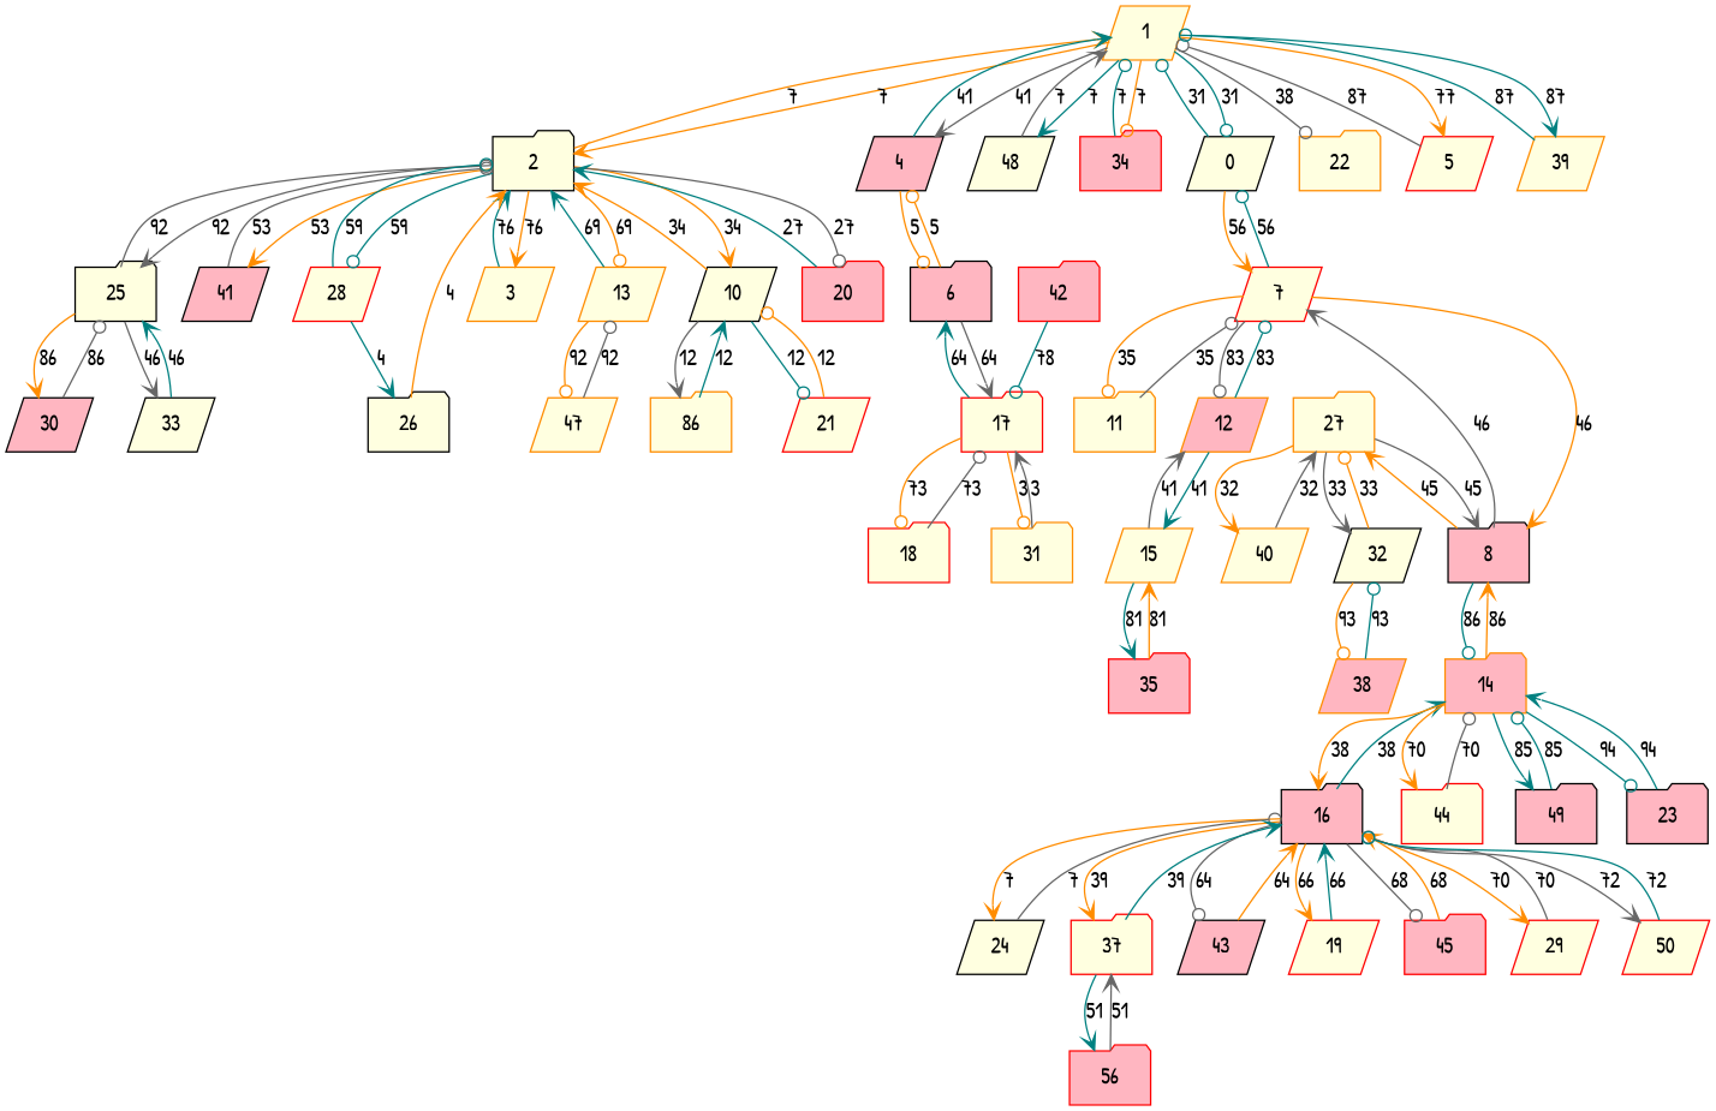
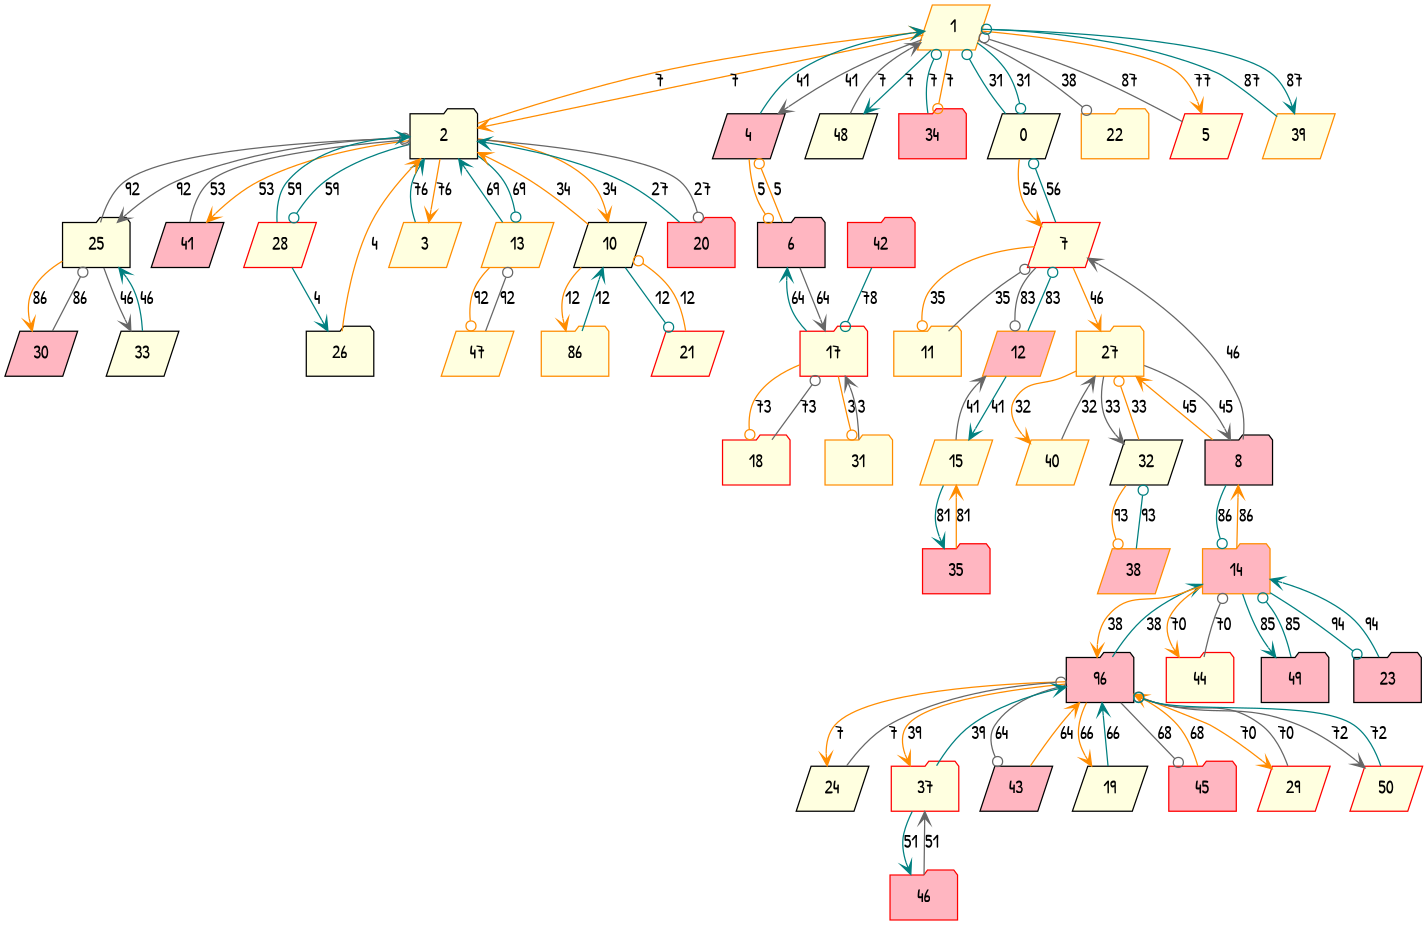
  digraph {
    fontname="Patrick Hand"
    node [color=black fillcolor=lightyellow fontname="Patrick Hand" shape=parallelogram style=filled]
    edge [arrowhead=vee color=darkorange fontname="Patrick Hand"]
    1 [color=darkorange]
    2 [shape=folder]
    4 [fillcolor=lightpink]
    48
    34 [color=red fillcolor=lightpink shape=folder]
    0
    22 [color=darkorange shape=folder]
    5 [color=red]
    39 [color=darkorange]
    10
    20 [color=red fillcolor=lightpink shape=folder]
    25 [shape=folder]
    41 [fillcolor=lightpink]
    28 [color=red]
    13 [color=darkorange]
    3 [color=darkorange]
    6 [fillcolor=lightpink shape=folder]
    7 [color=red]
    17 [color=red shape=folder]
    31 [color=darkorange shape=folder]
    18 [color=red shape=folder]
    42 [color=red fillcolor=lightpink shape=folder]
    26 [shape=folder]
    21 [color=red]
    n25 [color=darkorange label=86 shape=folder]
    33
    30 [fillcolor=lightpink]
    47 [color=darkorange]
-   16 [fillcolor=lightpink shape=folder]
+   16 [fillcolor=lightpink shape=folder label=96]
    24
    14 [color=darkorange fillcolor=lightpink shape=folder]
    37 [color=red shape=folder]
    43 [fillcolor=lightpink]
-   19 [color=red]
+   19
    45 [color=red fillcolor=lightpink shape=folder]
    29 [color=red]
    50 [color=red]
    8 [fillcolor=lightpink shape=folder]
    44 [color=red shape=folder]
    49 [fillcolor=lightpink shape=folder]
    23 [fillcolor=lightpink shape=folder]
-   46 [color=red fillcolor=lightpink shape=folder label=56]
+   46 [color=red fillcolor=lightpink shape=folder]
    11 [color=darkorange shape=folder]
    12 [color=darkorange fillcolor=lightpink]
    27 [color=darkorange shape=folder]
    40 [color=darkorange]
    32
    38 [color=darkorange fillcolor=lightpink]
    15 [color=darkorange]
    35 [color=red fillcolor=lightpink shape=folder]
    1 -> 2 [label=7]
    1 -> 4 [color=gray40 label=41]
    1 -> 48 [color=teal label=7]
    1 -> 34 [arrowhead=odot label=7]
    1 -> 0 [arrowhead=odot color=teal label=31]
    1 -> 22 [arrowhead=odot color=gray40 label=38]
    1 -> 5 [label=77]
    1 -> 39 [color=teal label=87]
    2 -> 1 [label=7]
    2 -> 10 [label=34]
    2 -> 20 [arrowhead=odot color=gray40 label=27]
    2 -> 25 [color=gray40 label=92]
    2 -> 41 [label=53]
    2 -> 28 [arrowhead=odot color=teal label=59]
-   2 -> 13 [arrowhead=odot label=69]
+   2 -> 13 [arrowhead=odot color=teal label=69]
    2 -> 3 [label=76]
    4 -> 1 [color=teal label=41]
    4 -> 6 [arrowhead=odot label=5]
    48 -> 1 [color=gray40 label=7]
    34 -> 1 [arrowhead=odot color=teal label=7]
    0 -> 1 [arrowhead=odot color=teal label=31]
    0 -> 7 [label=56]
    5 -> 1 [arrowhead=odot color=gray40 label=87]
    39 -> 1 [arrowhead=odot color=teal label=87]
    10 -> 2 [label=34]
    10 -> 21 [arrowhead=odot color=teal label=12]
-   10 -> n25 [color=gray40 label=12]
+   10 -> n25 [label=12]
    20 -> 2 [color=teal label=27]
    25 -> 2 [arrowhead=odot color=gray40 label=92]
    25 -> 33 [color=gray40 label=46]
    25 -> 30 [label=86]
    41 -> 2 [arrowhead=odot color=gray40 label=53]
-   28 -> 2 [arrowhead=odot color=teal label=59]
+   28 -> 2 [color=teal label=59]
    28 -> 26 [color=teal label=4]
    13 -> 2 [color=teal label=69]
    13 -> 47 [arrowhead=odot label=92]
    3 -> 2 [color=teal label=76]
    6 -> 4 [arrowhead=odot label=5]
    6 -> 17 [color=gray40 label=64]
    7 -> 0 [arrowhead=odot color=teal label=56]
-   7 -> 8 [label=46]
+   7 -> 27 [label=46]
    7 -> 11 [arrowhead=odot label=35]
    7 -> 12 [arrowhead=odot color=gray40 label=83]
    17 -> 6 [color=teal label=64]
    17 -> 31 [arrowhead=odot label=3]
    17 -> 18 [arrowhead=odot label=73]
    31 -> 17 [color=gray40 label=3]
    18 -> 17 [arrowhead=odot color=gray40 label=73]
    42 -> 17 [arrowhead=odot color=teal label=78]
    26 -> 2 [label=4]
    21 -> 10 [arrowhead=odot label=12]
    n25 -> 10 [color=teal label=12]
    33 -> 25 [color=teal label=46]
    30 -> 25 [arrowhead=odot color=gray40 label=86]
    47 -> 13 [arrowhead=odot color=gray40 label=92]
    16 -> 24 [label=7]
    16 -> 14 [color=teal label=38]
    16 -> 37 [label=39]
    16 -> 43 [arrowhead=odot color=gray40 label=64]
    16 -> 19 [label=66]
    16 -> 45 [arrowhead=odot color=gray40 label=68]
    16 -> 29 [label=70]
    16 -> 50 [color=gray40 label=72]
    24 -> 16 [arrowhead=odot color=gray40 label=7]
    14 -> 16 [label=38]
    14 -> 8 [label=86]
    14 -> 44 [label=70]
    14 -> 49 [color=teal label=85]
    14 -> 23 [arrowhead=odot color=teal label=94]
    37 -> 16 [color=teal label=39]
    37 -> 46 [color=teal label=51]
    43 -> 16 [label=64]
    19 -> 16 [color=teal label=66]
    45 -> 16 [label=68]
    29 -> 16 [arrowhead=odot color=gray40 label=70]
    50 -> 16 [arrowhead=odot color=teal label=72]
    8 -> 7 [color=gray40 label=46]
    8 -> 14 [arrowhead=odot color=teal label=86]
    8 -> 27 [label=45]
    44 -> 14 [arrowhead=odot color=gray40 label=70]
    49 -> 14 [arrowhead=odot color=teal label=85]
    23 -> 14 [color=teal label=94]
    46 -> 37 [color=gray40 label=51]
    11 -> 7 [arrowhead=odot color=gray40 label=35]
    12 -> 7 [arrowhead=odot color=teal label=83]
    12 -> 15 [color=teal label=41]
    27 -> 8 [color=gray40 label=45]
    27 -> 40 [label=32]
    27 -> 32 [color=gray40 label=33]
    40 -> 27 [color=gray40 label=32]
    32 -> 27 [arrowhead=odot label=33]
    32 -> 38 [arrowhead=odot label=93]
    38 -> 32 [arrowhead=odot color=teal label=93]
    15 -> 12 [color=gray40 label=41]
    15 -> 35 [color=teal label=81]
    35 -> 15 [label=81]
  }
